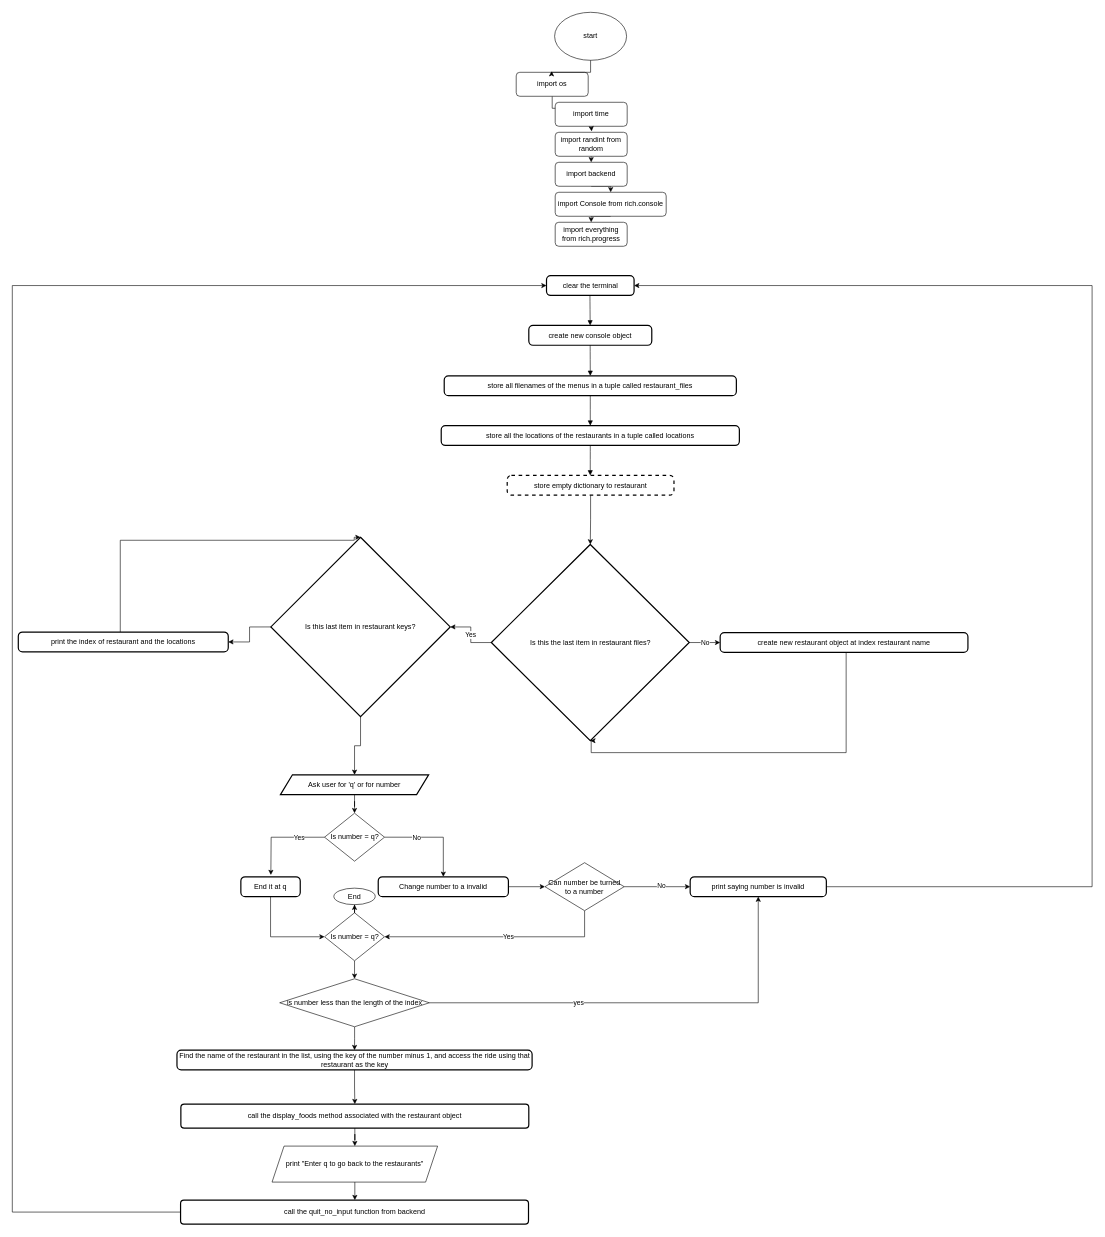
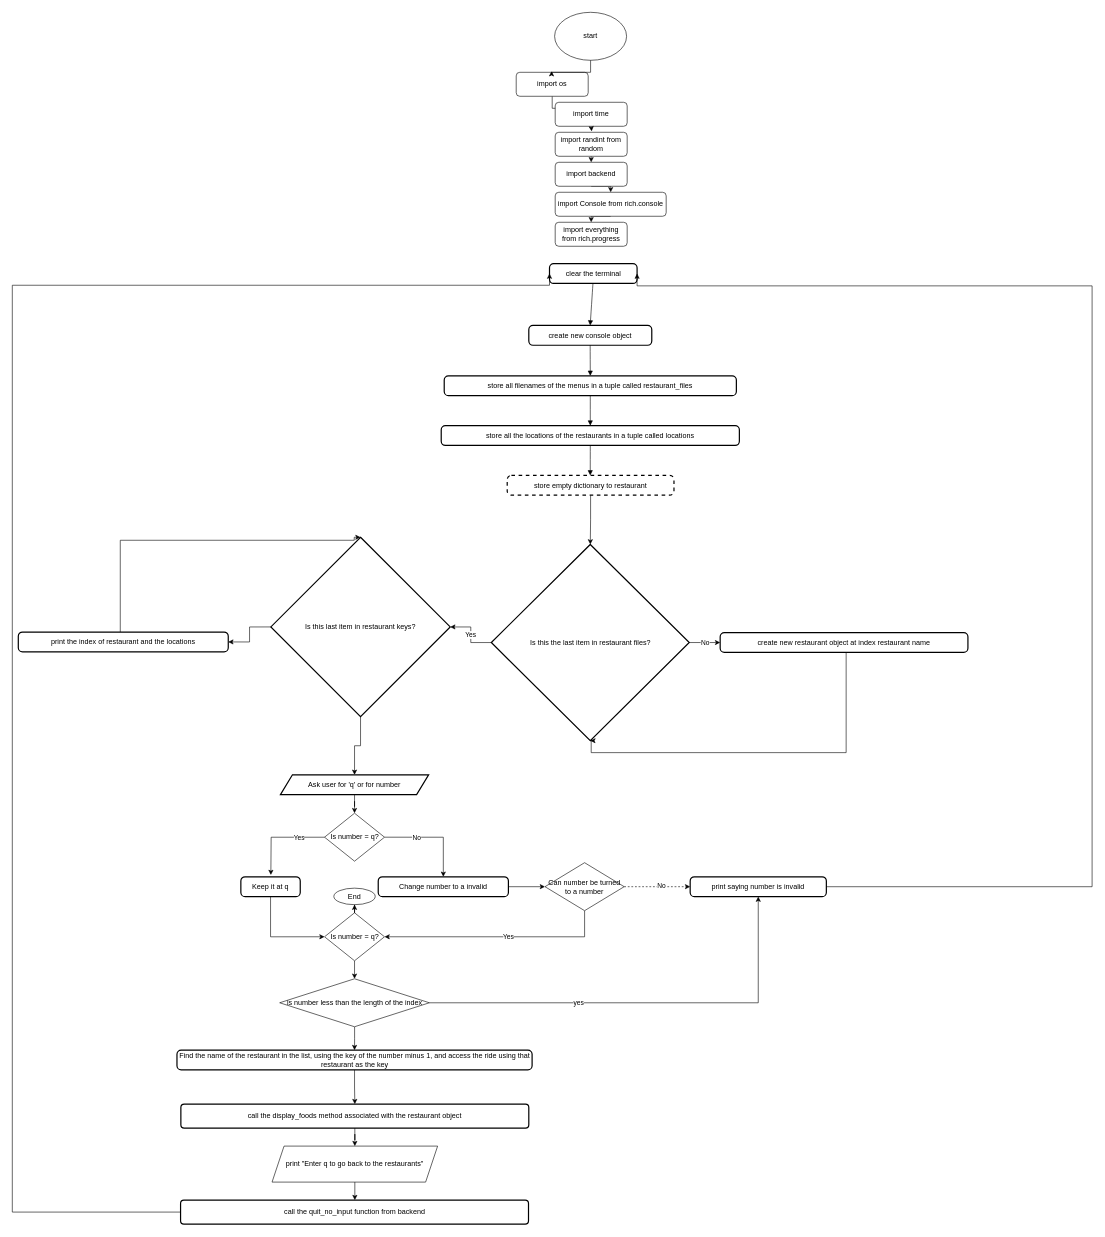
  <mxCell id="0" />
  <mxCell id="1" parent="0" />
- <mxCell id="2" value="clear the terminal" style="rounded=1;absoluteArcSize=1;arcSize=14;whiteSpace=wrap;strokeWidth=2;" parent="1" vertex="1"><mxGeometry x="910.5" y="459" width="146" height="33" as="geometry" /></mxCell>
+ <mxCell id="2" value="clear the terminal" style="rounded=1;absoluteArcSize=1;arcSize=14;whiteSpace=wrap;strokeWidth=2;" parent="1" vertex="1"><mxGeometry x="915.5" y="439" width="146" height="33" as="geometry" /></mxCell>
  <mxCell id="3" value="create new console object" style="rounded=1;absoluteArcSize=1;arcSize=14;whiteSpace=wrap;strokeWidth=2;" parent="1" vertex="1"><mxGeometry x="881" y="542" width="205" height="33" as="geometry" /></mxCell>
  <mxCell id="4" value="store all filenames of the menus in a tuple called restaurant_files" style="rounded=1;absoluteArcSize=1;arcSize=14;whiteSpace=wrap;strokeWidth=2;" parent="1" vertex="1"><mxGeometry x="740" y="626" width="487" height="33" as="geometry" /></mxCell>
  <mxCell id="5" value="store all the locations of the restaurants in a tuple called locations" style="rounded=1;absoluteArcSize=1;arcSize=14;whiteSpace=wrap;strokeWidth=2;" parent="1" vertex="1"><mxGeometry x="735" y="709" width="497" height="33" as="geometry" /></mxCell>
  <mxCell id="6" style="edgeStyle=orthogonalEdgeStyle;rounded=0;orthogonalLoop=1;jettySize=auto;html=1;" edge="1" parent="1" source="7" target="10"><mxGeometry relative="1" as="geometry" /></mxCell>
  <mxCell id="7" value="store empty dictionary to restaurant" style="rounded=1;absoluteArcSize=1;arcSize=14;whiteSpace=wrap;strokeWidth=2;dashed=1;" parent="1" vertex="1"><mxGeometry x="845" y="792" width="278" height="33" as="geometry" /></mxCell>
  <mxCell id="8" value="No" style="edgeStyle=orthogonalEdgeStyle;rounded=0;orthogonalLoop=1;jettySize=auto;html=1;entryX=0;entryY=0.5;entryDx=0;entryDy=0;" edge="1" parent="1" source="10" target="17"><mxGeometry relative="1" as="geometry" /></mxCell>
  <mxCell id="9" value="Yes" style="edgeStyle=orthogonalEdgeStyle;rounded=0;orthogonalLoop=1;jettySize=auto;html=1;" edge="1" parent="1" source="10" target="13"><mxGeometry relative="1" as="geometry" /></mxCell>
  <mxCell id="10" value="Is this the last item in restaurant files?" style="rhombus;strokeWidth=2;whiteSpace=wrap;" parent="1" vertex="1"><mxGeometry x="818.5" y="907.06" width="330" height="327" as="geometry" /></mxCell>
  <mxCell id="11" style="edgeStyle=orthogonalEdgeStyle;rounded=0;orthogonalLoop=1;jettySize=auto;html=1;exitX=0;exitY=0.5;exitDx=0;exitDy=0;entryX=1;entryY=0.5;entryDx=0;entryDy=0;" edge="1" parent="1" source="13" target="15"><mxGeometry relative="1" as="geometry" /></mxCell>
  <mxCell id="12" style="edgeStyle=orthogonalEdgeStyle;rounded=0;orthogonalLoop=1;jettySize=auto;html=1;" edge="1" parent="1" source="13" target="19"><mxGeometry relative="1" as="geometry" /></mxCell>
  <mxCell id="13" value="Is this last item in restaurant keys?" style="rhombus;strokeWidth=2;whiteSpace=wrap;" parent="1" vertex="1"><mxGeometry x="451" y="895.06" width="299" height="299" as="geometry" /></mxCell>
  <mxCell id="14" style="edgeStyle=orthogonalEdgeStyle;rounded=0;orthogonalLoop=1;jettySize=auto;html=1;entryX=0.5;entryY=0;entryDx=0;entryDy=0;" edge="1" parent="1" source="15" target="13"><mxGeometry relative="1" as="geometry"><Array as="points"><mxPoint x="200" y="900.06" /><mxPoint x="590" y="900.06" /></Array></mxGeometry></mxCell>
  <mxCell id="15" value="print the index of restaurant and the locations" style="rounded=1;absoluteArcSize=1;arcSize=14;whiteSpace=wrap;strokeWidth=2;" parent="1" vertex="1"><mxGeometry x="30" y="1053.06" width="350" height="33" as="geometry" /></mxCell>
  <mxCell id="16" style="edgeStyle=orthogonalEdgeStyle;rounded=0;orthogonalLoop=1;jettySize=auto;html=1;entryX=0.5;entryY=1;entryDx=0;entryDy=0;" edge="1" parent="1" source="17" target="10"><mxGeometry relative="1" as="geometry"><Array as="points"><mxPoint x="1410" y="1254.06" /><mxPoint x="985" y="1254.06" /></Array></mxGeometry></mxCell>
  <mxCell id="17" value="create new restaurant object at index restaurant name" style="rounded=1;absoluteArcSize=1;arcSize=14;whiteSpace=wrap;strokeWidth=2;" parent="1" vertex="1"><mxGeometry x="1200" y="1054.06" width="413" height="33" as="geometry" /></mxCell>
  <mxCell id="18" style="edgeStyle=orthogonalEdgeStyle;rounded=0;orthogonalLoop=1;jettySize=auto;html=1;" edge="1" parent="1" source="19" target="34"><mxGeometry relative="1" as="geometry" /></mxCell>
  <mxCell id="19" value="Ask user for 'q' or for number" style="shape=parallelogram;perimeter=parallelogramPerimeter;fixedSize=1;strokeWidth=2;whiteSpace=wrap;" parent="1" vertex="1"><mxGeometry x="467" y="1291.06" width="247" height="33" as="geometry" /></mxCell>
  <mxCell id="20" style="edgeStyle=orthogonalEdgeStyle;rounded=0;orthogonalLoop=1;jettySize=auto;html=1;entryX=0;entryY=0.5;entryDx=0;entryDy=0;exitX=0.5;exitY=1;exitDx=0;exitDy=0;" edge="1" parent="1" source="21" target="37"><mxGeometry relative="1" as="geometry" /></mxCell>
- <mxCell id="21" value="End it at q" style="rounded=1;absoluteArcSize=1;arcSize=14;whiteSpace=wrap;strokeWidth=2;" parent="1" vertex="1"><mxGeometry x="401" y="1461.06" width="99" height="33" as="geometry" /></mxCell>
+ <mxCell id="21" value="Keep it at q" style="rounded=1;absoluteArcSize=1;arcSize=14;whiteSpace=wrap;strokeWidth=2;" parent="1" vertex="1"><mxGeometry x="401" y="1461.06" width="99" height="33" as="geometry" /></mxCell>
  <mxCell id="22" style="edgeStyle=orthogonalEdgeStyle;rounded=0;orthogonalLoop=1;jettySize=auto;html=1;entryX=0;entryY=0.5;entryDx=0;entryDy=0;" edge="1" parent="1" source="23" target="44"><mxGeometry relative="1" as="geometry" /></mxCell>
  <mxCell id="23" value="Change number to a invalid" style="rounded=1;absoluteArcSize=1;arcSize=14;whiteSpace=wrap;strokeWidth=2;" parent="1" vertex="1"><mxGeometry x="630" y="1461.06" width="217" height="33" as="geometry" /></mxCell>
  <mxCell id="24" style="edgeStyle=orthogonalEdgeStyle;rounded=0;orthogonalLoop=1;jettySize=auto;html=1;entryX=1;entryY=0.5;entryDx=0;entryDy=0;" edge="1" parent="1" source="25" target="2"><mxGeometry relative="1" as="geometry"><Array as="points"><mxPoint x="1820" y="1478" /><mxPoint x="1820" y="476" /></Array></mxGeometry></mxCell>
  <mxCell id="25" value="print saying number is invalid" style="rounded=1;absoluteArcSize=1;arcSize=14;whiteSpace=wrap;strokeWidth=2;" parent="1" vertex="1"><mxGeometry x="1150" y="1461.06" width="227" height="33" as="geometry" /></mxCell>
  <mxCell id="26" value="" style="edgeStyle=orthogonalEdgeStyle;rounded=0;orthogonalLoop=1;jettySize=auto;html=1;" edge="1" parent="1" source="27" target="50"><mxGeometry relative="1" as="geometry" /></mxCell>
  <mxCell id="27" value="Find the name of the restaurant in the list, using the key of the number minus 1, and access the ride using that restaurant as the key" style="rounded=1;absoluteArcSize=1;arcSize=14;whiteSpace=wrap;strokeWidth=2;" parent="1" vertex="1"><mxGeometry x="294.5" y="1750" width="592" height="33" as="geometry" /></mxCell>
  <mxCell id="28" value="" style="curved=1;startArrow=none;endArrow=block;exitX=0.496;exitY=1.007;entryX=0.499;entryY=0.007;rounded=0;" parent="1" source="2" target="3" edge="1"><mxGeometry relative="1" as="geometry"><Array as="points" /></mxGeometry></mxCell>
  <mxCell id="29" value="" style="curved=1;startArrow=none;endArrow=block;exitX=0.499;exitY=1.02;entryX=0.5;entryY=-0.011;rounded=0;" parent="1" source="3" target="4" edge="1"><mxGeometry relative="1" as="geometry"><Array as="points" /></mxGeometry></mxCell>
  <mxCell id="30" value="" style="curved=1;startArrow=none;endArrow=block;exitX=0.5;exitY=1.001;entryX=0.5;entryY=0.001;rounded=0;" parent="1" source="4" target="5" edge="1"><mxGeometry relative="1" as="geometry"><Array as="points" /></mxGeometry></mxCell>
  <mxCell id="31" value="" style="curved=1;startArrow=none;endArrow=block;exitX=0.5;exitY=1.013;entryX=0.498;entryY=0.013;rounded=0;" parent="1" source="5" target="7" edge="1"><mxGeometry relative="1" as="geometry"><Array as="points" /></mxGeometry></mxCell>
  <mxCell id="32" style="edgeStyle=orthogonalEdgeStyle;rounded=0;orthogonalLoop=1;jettySize=auto;html=1;exitX=1;exitY=0.5;exitDx=0;exitDy=0;" edge="1" parent="1" source="34" target="23"><mxGeometry relative="1" as="geometry" /></mxCell>
  <mxCell id="33" value="No" style="edgeLabel;html=1;align=center;verticalAlign=middle;resizable=0;points=[];" vertex="1" connectable="0" parent="32"><mxGeometry x="-0.348" y="-1" relative="1" as="geometry"><mxPoint as="offset" /></mxGeometry></mxCell>
  <mxCell id="34" value="Is number = q?" style="rhombus;whiteSpace=wrap;html=1;" parent="1" vertex="1"><mxGeometry x="540.5" y="1355.06" width="100" height="80" as="geometry" /></mxCell>
  <mxCell id="35" style="edgeStyle=orthogonalEdgeStyle;rounded=0;orthogonalLoop=1;jettySize=auto;html=1;exitX=0.5;exitY=1;exitDx=0;exitDy=0;entryX=0.5;entryY=0;entryDx=0;entryDy=0;" edge="1" parent="1" source="37" target="48"><mxGeometry relative="1" as="geometry"><mxPoint x="590.5" y="1631.06" as="targetPoint" /></mxGeometry></mxCell>
  <mxCell id="36" style="edgeStyle=orthogonalEdgeStyle;rounded=0;orthogonalLoop=1;jettySize=auto;html=1;" edge="1" parent="1" source="37" target="56"><mxGeometry relative="1" as="geometry" /></mxCell>
  <mxCell id="37" value="Is number = q?" style="rhombus;whiteSpace=wrap;html=1;" vertex="1" parent="1"><mxGeometry x="540.5" y="1521.06" width="100" height="80" as="geometry" /></mxCell>
  <mxCell id="38" style="edgeStyle=orthogonalEdgeStyle;rounded=0;orthogonalLoop=1;jettySize=auto;html=1;" edge="1" parent="1" source="34"><mxGeometry relative="1" as="geometry"><mxPoint x="451" y="1458.06" as="targetPoint" /></mxGeometry></mxCell>
  <mxCell id="39" value="Yes" style="edgeLabel;html=1;align=center;verticalAlign=middle;resizable=0;points=[];" vertex="1" connectable="0" parent="38"><mxGeometry x="-0.438" y="1" relative="1" as="geometry"><mxPoint as="offset" /></mxGeometry></mxCell>
- <mxCell id="40" style="edgeStyle=orthogonalEdgeStyle;rounded=0;orthogonalLoop=1;jettySize=auto;html=1;" edge="1" parent="1" source="44" target="25"><mxGeometry relative="1" as="geometry" /></mxCell>
+ <mxCell id="40" style="edgeStyle=orthogonalEdgeStyle;rounded=0;orthogonalLoop=1;jettySize=auto;html=1;dashed=1;" edge="1" parent="1" source="44" target="25"><mxGeometry relative="1" as="geometry" /></mxCell>
  <mxCell id="41" value="No" style="edgeLabel;html=1;align=center;verticalAlign=middle;resizable=0;points=[];" vertex="1" connectable="0" parent="40"><mxGeometry x="0.102" y="1" relative="1" as="geometry"><mxPoint as="offset" /></mxGeometry></mxCell>
  <mxCell id="42" style="edgeStyle=orthogonalEdgeStyle;rounded=0;orthogonalLoop=1;jettySize=auto;html=1;entryX=1;entryY=0.5;entryDx=0;entryDy=0;" edge="1" parent="1" source="44" target="37"><mxGeometry relative="1" as="geometry"><Array as="points"><mxPoint x="974" y="1561.06" /></Array></mxGeometry></mxCell>
  <mxCell id="43" value="Yes" style="edgeLabel;html=1;align=center;verticalAlign=middle;resizable=0;points=[];" vertex="1" connectable="0" parent="42"><mxGeometry x="-0.092" relative="1" as="geometry"><mxPoint as="offset" /></mxGeometry></mxCell>
  <mxCell id="44" value="Can number be turned to a number" style="rhombus;whiteSpace=wrap;html=1;" vertex="1" parent="1"><mxGeometry x="908" y="1437.56" width="132" height="80" as="geometry" /></mxCell>
  <mxCell id="45" style="edgeStyle=orthogonalEdgeStyle;rounded=0;orthogonalLoop=1;jettySize=auto;html=1;entryX=0.5;entryY=1;entryDx=0;entryDy=0;" edge="1" parent="1" source="48" target="25"><mxGeometry relative="1" as="geometry" /></mxCell>
  <mxCell id="46" value="yes" style="edgeLabel;html=1;align=center;verticalAlign=middle;resizable=0;points=[];" vertex="1" connectable="0" parent="45"><mxGeometry x="-0.316" relative="1" as="geometry"><mxPoint as="offset" /></mxGeometry></mxCell>
  <mxCell id="47" style="edgeStyle=orthogonalEdgeStyle;rounded=0;orthogonalLoop=1;jettySize=auto;html=1;" edge="1" parent="1" source="48" target="27"><mxGeometry relative="1" as="geometry" /></mxCell>
  <mxCell id="48" value="is number less than the length of the index" style="rhombus;whiteSpace=wrap;html=1;" vertex="1" parent="1"><mxGeometry x="465.75" y="1631.06" width="249.5" height="80" as="geometry" /></mxCell>
  <mxCell id="49" style="edgeStyle=orthogonalEdgeStyle;rounded=0;orthogonalLoop=1;jettySize=auto;html=1;entryX=0.5;entryY=0;entryDx=0;entryDy=0;" edge="1" parent="1" source="50" target="52"><mxGeometry relative="1" as="geometry" /></mxCell>
  <mxCell id="50" value="call the display_foods method associated with the restaurant object" style="rounded=1;whiteSpace=wrap;html=1;arcSize=14;strokeWidth=2;" vertex="1" parent="1"><mxGeometry x="301" y="1840" width="580" height="40" as="geometry" /></mxCell>
  <mxCell id="51" style="edgeStyle=orthogonalEdgeStyle;rounded=0;orthogonalLoop=1;jettySize=auto;html=1;" edge="1" parent="1" source="52"><mxGeometry relative="1" as="geometry"><mxPoint x="591" y="2000" as="targetPoint" /></mxGeometry></mxCell>
  <mxCell id="52" value="print &quot;Enter q to go back to the restaurants&quot;" style="shape=parallelogram;perimeter=parallelogramPerimeter;whiteSpace=wrap;html=1;fixedSize=1;" vertex="1" parent="1"><mxGeometry x="453" y="1910" width="276" height="60" as="geometry" /></mxCell>
  <mxCell id="53" style="edgeStyle=orthogonalEdgeStyle;rounded=0;orthogonalLoop=1;jettySize=auto;html=1;entryX=0;entryY=0.5;entryDx=0;entryDy=0;" edge="1" parent="1" source="54" target="2"><mxGeometry relative="1" as="geometry"><mxPoint x="20" as="targetPoint" y="340" /><Array as="points"><mxPoint x="20" y="2020" /><mxPoint x="20" y="475" /></Array></mxGeometry></mxCell>
  <mxCell id="54" value="call the quit_no_input function from backend" style="rounded=1;whiteSpace=wrap;html=1;arcSize=14;strokeWidth=2;" vertex="1" parent="1"><mxGeometry x="300.5" y="2000" width="580" height="40" as="geometry" /></mxCell>
  <mxCell id="55" value="start" style="ellipse;whiteSpace=wrap;html=1;" vertex="1" parent="1"><mxGeometry x="924" y="20" width="120" height="80" as="geometry" /></mxCell>
  <mxCell id="56" value="End" style="ellipse;whiteSpace=wrap;html=1;" vertex="1" parent="1"><mxGeometry x="556" y="1480" width="69" height="27.56" as="geometry" /></mxCell>
  <mxCell id="57" style="edgeStyle=orthogonalEdgeStyle;rounded=0;orthogonalLoop=1;jettySize=auto;html=1;exitX=0.5;exitY=1;exitDx=0;exitDy=0;entryX=0.5;entryY=0;entryDx=0;entryDy=0;" edge="1" parent="1" source="58" target="60"><mxGeometry relative="1" as="geometry" /></mxCell>
  <mxCell id="58" value="import backend" style="rounded=1;whiteSpace=wrap;html=1;" vertex="1" parent="1"><mxGeometry x="925" y="270" width="120" height="40" as="geometry" /></mxCell>
  <mxCell id="59" style="edgeStyle=orthogonalEdgeStyle;rounded=0;orthogonalLoop=1;jettySize=auto;html=1;exitX=0.5;exitY=1;exitDx=0;exitDy=0;entryX=0.5;entryY=0;entryDx=0;entryDy=0;" edge="1" parent="1" source="60" target="61"><mxGeometry relative="1" as="geometry" /></mxCell>
  <mxCell id="60" value="import Console from rich.console" style="rounded=1;whiteSpace=wrap;html=1;" vertex="1" parent="1"><mxGeometry x="925" y="320" width="185" height="40" as="geometry" /></mxCell>
  <mxCell id="61" value="import everything from rich.progress" style="rounded=1;whiteSpace=wrap;html=1;" vertex="1" parent="1"><mxGeometry x="925" y="370" width="120" height="40" as="geometry" /></mxCell>
  <mxCell id="62" style="edgeStyle=orthogonalEdgeStyle;rounded=0;orthogonalLoop=1;jettySize=auto;html=1;exitX=0.5;exitY=1;exitDx=0;exitDy=0;entryX=0.5;entryY=0;entryDx=0;entryDy=0;" edge="1" parent="1" source="63" target="64"><mxGeometry relative="1" as="geometry" /></mxCell>
  <mxCell id="63" value="import os" style="rounded=1;whiteSpace=wrap;html=1;" vertex="1" parent="1"><mxGeometry x="860" y="120" width="120" height="40" as="geometry" /></mxCell>
  <mxCell id="64" value="import time" style="rounded=1;whiteSpace=wrap;html=1;" vertex="1" parent="1"><mxGeometry x="925" y="170" width="120" height="40" as="geometry" /></mxCell>
  <mxCell id="65" style="edgeStyle=orthogonalEdgeStyle;rounded=0;orthogonalLoop=1;jettySize=auto;html=1;exitX=0.5;exitY=1;exitDx=0;exitDy=0;entryX=0.5;entryY=0;entryDx=0;entryDy=0;" edge="1" parent="1" source="66" target="58"><mxGeometry relative="1" as="geometry" /></mxCell>
  <mxCell id="66" value="import randint from random" style="rounded=1;whiteSpace=wrap;html=1;" vertex="1" parent="1"><mxGeometry x="925" y="220" width="120" height="40" as="geometry" /></mxCell>
  <mxCell id="67" style="edgeStyle=orthogonalEdgeStyle;rounded=0;orthogonalLoop=1;jettySize=auto;html=1;entryX=0.492;entryY=-0.046;entryDx=0;entryDy=0;entryPerimeter=0;" edge="1" parent="1" source="55" target="63"><mxGeometry relative="1" as="geometry" /></mxCell>
  <mxCell id="68" style="edgeStyle=orthogonalEdgeStyle;rounded=0;orthogonalLoop=1;jettySize=auto;html=1;exitX=0.5;exitY=1;exitDx=0;exitDy=0;entryX=0.506;entryY=-0.039;entryDx=0;entryDy=0;entryPerimeter=0;" edge="1" parent="1" source="64" target="66"><mxGeometry relative="1" as="geometry" /></mxCell>
